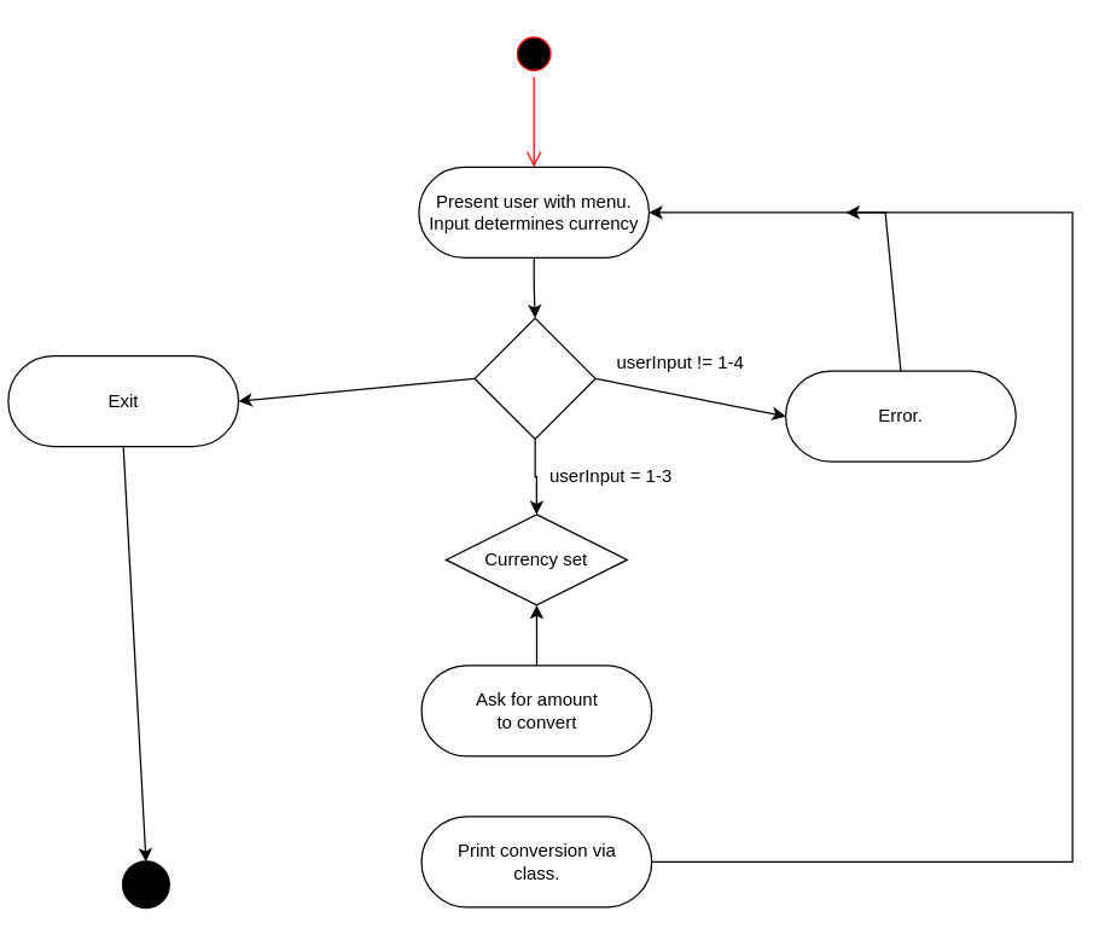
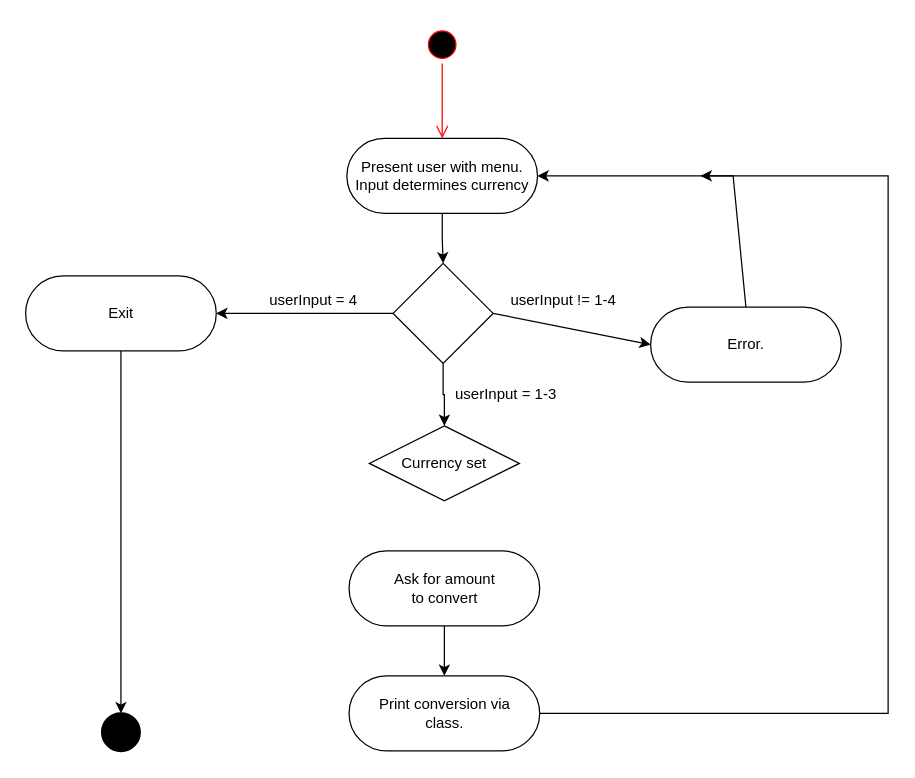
  <mxCell id="0" />
  <mxCell id="1" parent="0" />
  <mxCell id="2" value="" style="strokeWidth=2;html=1;shape=mxgraph.flowchart.start_2;whiteSpace=wrap;fillColor=#000000;" parent="1" vertex="1"><mxGeometry x="81.25" y="570" width="30" height="30" as="geometry" /></mxCell>
  <mxCell id="3" value="" style="endArrow=classic;html=1;rounded=0;entryX=0.5;entryY=0;entryDx=0;entryDy=0;entryPerimeter=0;exitX=0.5;exitY=0.5;exitDx=0;exitDy=30;exitPerimeter=0;" parent="1" target="2" edge="1" source="10"><mxGeometry width="50" height="50" relative="1" as="geometry"><mxPoint x="420" y="740" as="sourcePoint" /><mxPoint x="510" y="450" as="targetPoint" /></mxGeometry></mxCell>
  <mxCell id="4" value="" style="ellipse;html=1;shape=startState;fillColor=#000000;strokeColor=#ff0000;" parent="1" vertex="1"><mxGeometry x="338.25" y="20" width="30" height="30" as="geometry" /></mxCell>
  <mxCell id="5" value="" style="edgeStyle=orthogonalEdgeStyle;html=1;verticalAlign=bottom;endArrow=open;endSize=8;strokeColor=#ff0000;rounded=0;entryX=0.5;entryY=0.5;entryDx=0;entryDy=-30;entryPerimeter=0;" parent="1" source="4" edge="1" target="7"><mxGeometry relative="1" as="geometry"><mxPoint x="355" y="110" as="targetPoint" /></mxGeometry></mxCell>
  <mxCell id="6" value="" style="edgeStyle=orthogonalEdgeStyle;rounded=0;orthogonalLoop=1;jettySize=auto;html=1;" edge="1" parent="1" source="7" target="9"><mxGeometry relative="1" as="geometry" /></mxCell>
  <mxCell id="7" value="&lt;div&gt;Present user with menu.&lt;/div&gt;&lt;div&gt;Input determines currency&lt;br&gt;&lt;/div&gt;" style="html=1;dashed=0;whitespace=wrap;shape=mxgraph.dfd.start;" parent="1" vertex="1"><mxGeometry x="277" y="110" width="152.5" height="60" as="geometry" /></mxCell>
  <mxCell id="8" value="" style="edgeStyle=orthogonalEdgeStyle;rounded=0;orthogonalLoop=1;jettySize=auto;html=1;" edge="1" parent="1" source="9" target="17"><mxGeometry relative="1" as="geometry" /></mxCell>
  <mxCell id="9" value="" style="rhombus;whiteSpace=wrap;html=1;" parent="1" vertex="1"><mxGeometry x="314" y="210" width="80" height="80" as="geometry" /></mxCell>
- <mxCell id="10" value="Exit" style="html=1;dashed=0;whitespace=wrap;shape=mxgraph.dfd.start;" vertex="1" parent="1"><mxGeometry x="5" y="235" width="152.5" height="60" as="geometry" /></mxCell>
+ <mxCell id="10" value="Exit" style="html=1;dashed=0;whitespace=wrap;shape=mxgraph.dfd.start;" vertex="1" parent="1"><mxGeometry x="20" y="220" width="152.5" height="60" as="geometry" /></mxCell>
  <mxCell id="11" value="" style="endArrow=classic;html=1;rounded=0;entryX=1;entryY=0.5;entryDx=0;entryDy=0;entryPerimeter=0;exitX=0;exitY=0.5;exitDx=0;exitDy=0;" edge="1" parent="1" source="9" target="10"><mxGeometry width="50" height="50" relative="1" as="geometry"><mxPoint x="210" y="390" as="sourcePoint" /><mxPoint x="160" y="350" as="targetPoint" /></mxGeometry></mxCell>
+ <mxCell id="12" value="userInput = 4" style="text;html=1;align=center;verticalAlign=middle;resizable=0;points=[];autosize=1;strokeColor=none;fillColor=none;" vertex="1" parent="1"><mxGeometry x="205" y="225" width="90" height="30" as="geometry" /></mxCell>
  <mxCell id="13" value="Error." style="html=1;dashed=0;whitespace=wrap;shape=mxgraph.dfd.start;" vertex="1" parent="1"><mxGeometry x="520" y="245" width="152.5" height="60" as="geometry" /></mxCell>
  <mxCell id="14" value="" style="endArrow=classic;html=1;rounded=0;entryX=0;entryY=0.5;entryDx=0;entryDy=0;entryPerimeter=0;exitX=1;exitY=0.5;exitDx=0;exitDy=0;" edge="1" parent="1" source="9" target="13"><mxGeometry width="50" height="50" relative="1" as="geometry"><mxPoint x="521.5" y="360" as="sourcePoint" /><mxPoint x="380" y="360" as="targetPoint" /></mxGeometry></mxCell>
  <mxCell id="15" value="userInput != 1-4" style="text;html=1;align=center;verticalAlign=middle;resizable=0;points=[];autosize=1;strokeColor=none;fillColor=none;" vertex="1" parent="1"><mxGeometry x="395" y="225" width="110" height="30" as="geometry" /></mxCell>
  <mxCell id="16" value="" style="endArrow=classic;html=1;rounded=0;entryX=1;entryY=0.5;entryDx=0;entryDy=0;entryPerimeter=0;exitX=0.5;exitY=0.5;exitDx=0;exitDy=-30;exitPerimeter=0;" edge="1" parent="1" source="13" target="7"><mxGeometry width="50" height="50" relative="1" as="geometry"><mxPoint x="280" y="400" as="sourcePoint" /><mxPoint x="330" y="350" as="targetPoint" /><Array as="points"><mxPoint x="586" y="140" /></Array></mxGeometry></mxCell>
  <mxCell id="17" value="Currency set" style="rhombus;whiteSpace=wrap;html=1;" vertex="1" parent="1"><mxGeometry x="295" y="340" width="120" height="60" as="geometry" /></mxCell>
  <mxCell id="18" value="userInput = 1-3" style="text;html=1;align=center;verticalAlign=middle;resizable=0;points=[];autosize=1;strokeColor=none;fillColor=none;" vertex="1" parent="1"><mxGeometry x="354" y="300" width="100" height="30" as="geometry" /></mxCell>
- <mxCell id="19" value="" style="edgeStyle=orthogonalEdgeStyle;rounded=0;orthogonalLoop=1;jettySize=auto;html=1;" edge="1" parent="1" source="20" target="17"><mxGeometry relative="1" as="geometry" /></mxCell>
+ <mxCell id="19" value="" style="edgeStyle=orthogonalEdgeStyle;rounded=0;orthogonalLoop=1;jettySize=auto;html=1;" edge="1" parent="1" source="20" target="21"><mxGeometry relative="1" as="geometry" /></mxCell>
  <mxCell id="20" value="&lt;div&gt;Ask for amount&lt;/div&gt;&lt;div&gt;to convert&lt;/div&gt;" style="html=1;dashed=0;whitespace=wrap;shape=mxgraph.dfd.start;" vertex="1" parent="1"><mxGeometry x="278.75" y="440" width="152.5" height="60" as="geometry" /></mxCell>
  <mxCell id="21" value="&lt;div&gt;Print conversion via &lt;br&gt;&lt;/div&gt;&lt;div&gt;class.&lt;br&gt;&lt;/div&gt;" style="html=1;dashed=0;whitespace=wrap;shape=mxgraph.dfd.start;" vertex="1" parent="1"><mxGeometry x="278.75" y="540" width="152.5" height="60" as="geometry" /></mxCell>
  <mxCell id="22" value="" style="endArrow=classic;html=1;rounded=0;exitX=1;exitY=0.5;exitDx=0;exitDy=0;exitPerimeter=0;" edge="1" parent="1" source="21"><mxGeometry width="50" height="50" relative="1" as="geometry"><mxPoint x="280" y="480" as="sourcePoint" /><mxPoint x="560" y="140" as="targetPoint" /><Array as="points"><mxPoint x="710" y="570" /><mxPoint x="710" y="140" /></Array></mxGeometry></mxCell>
